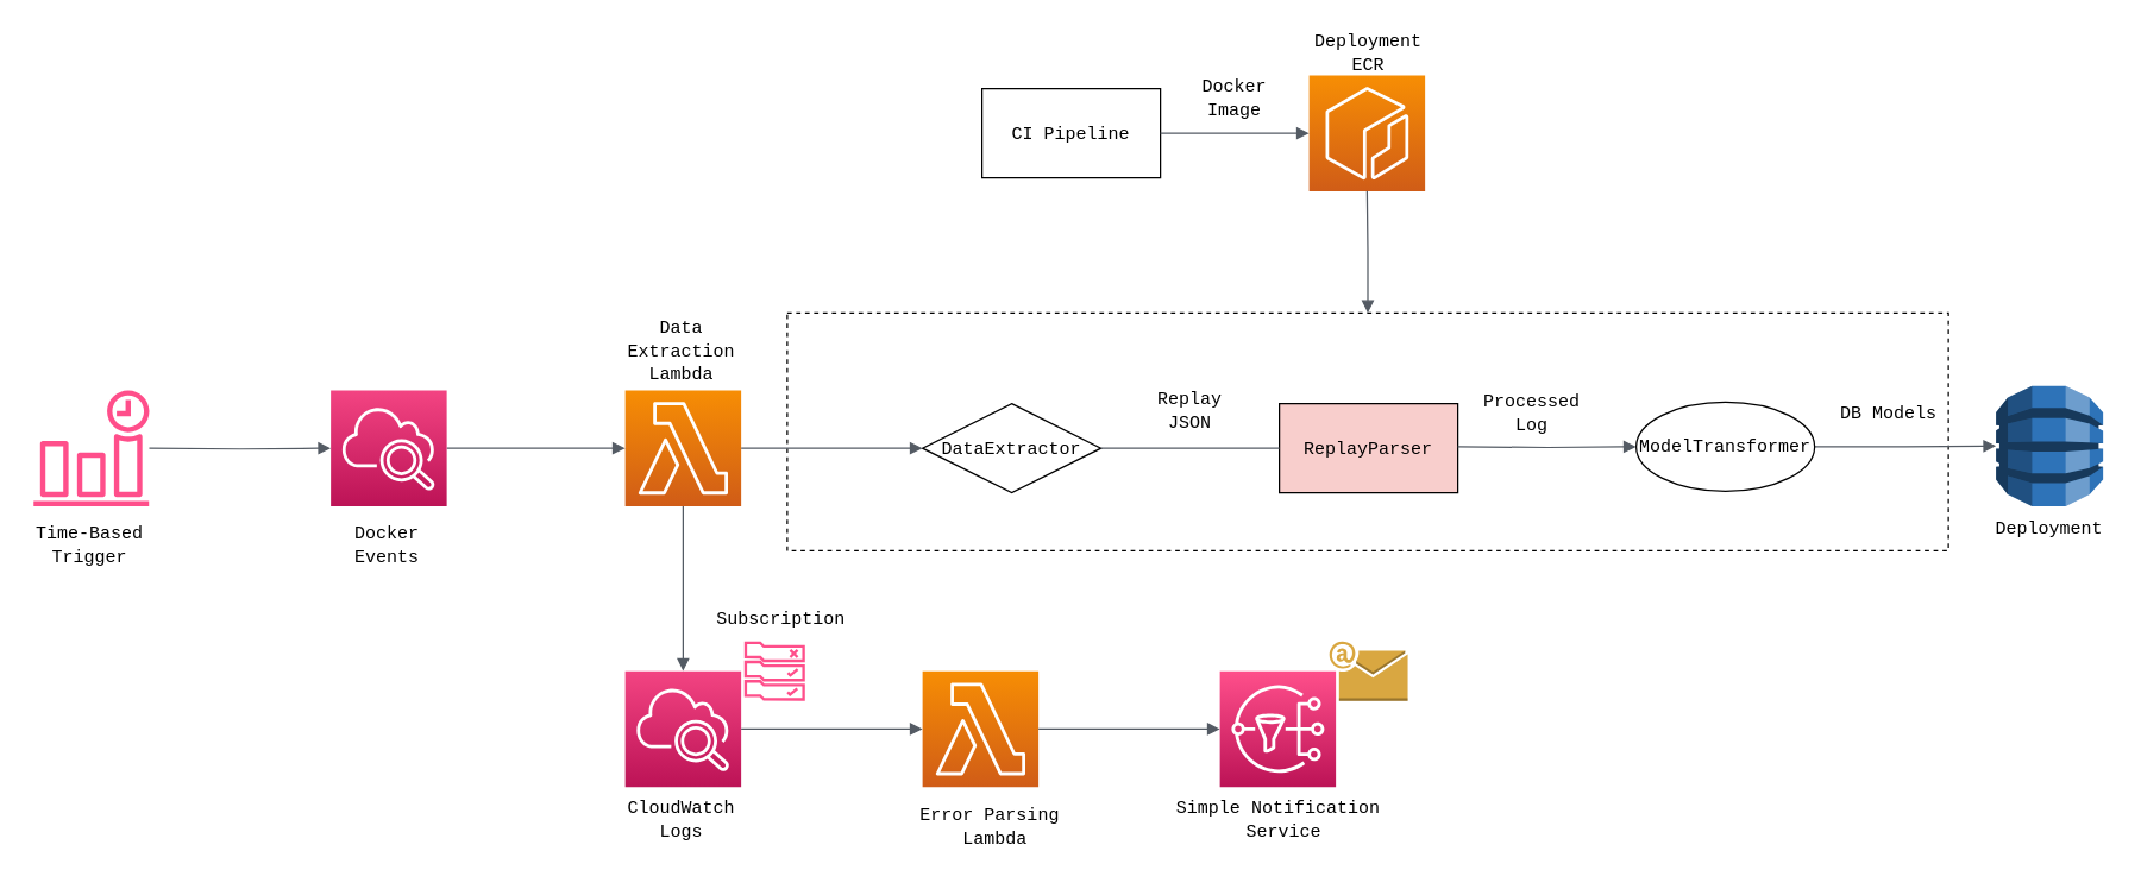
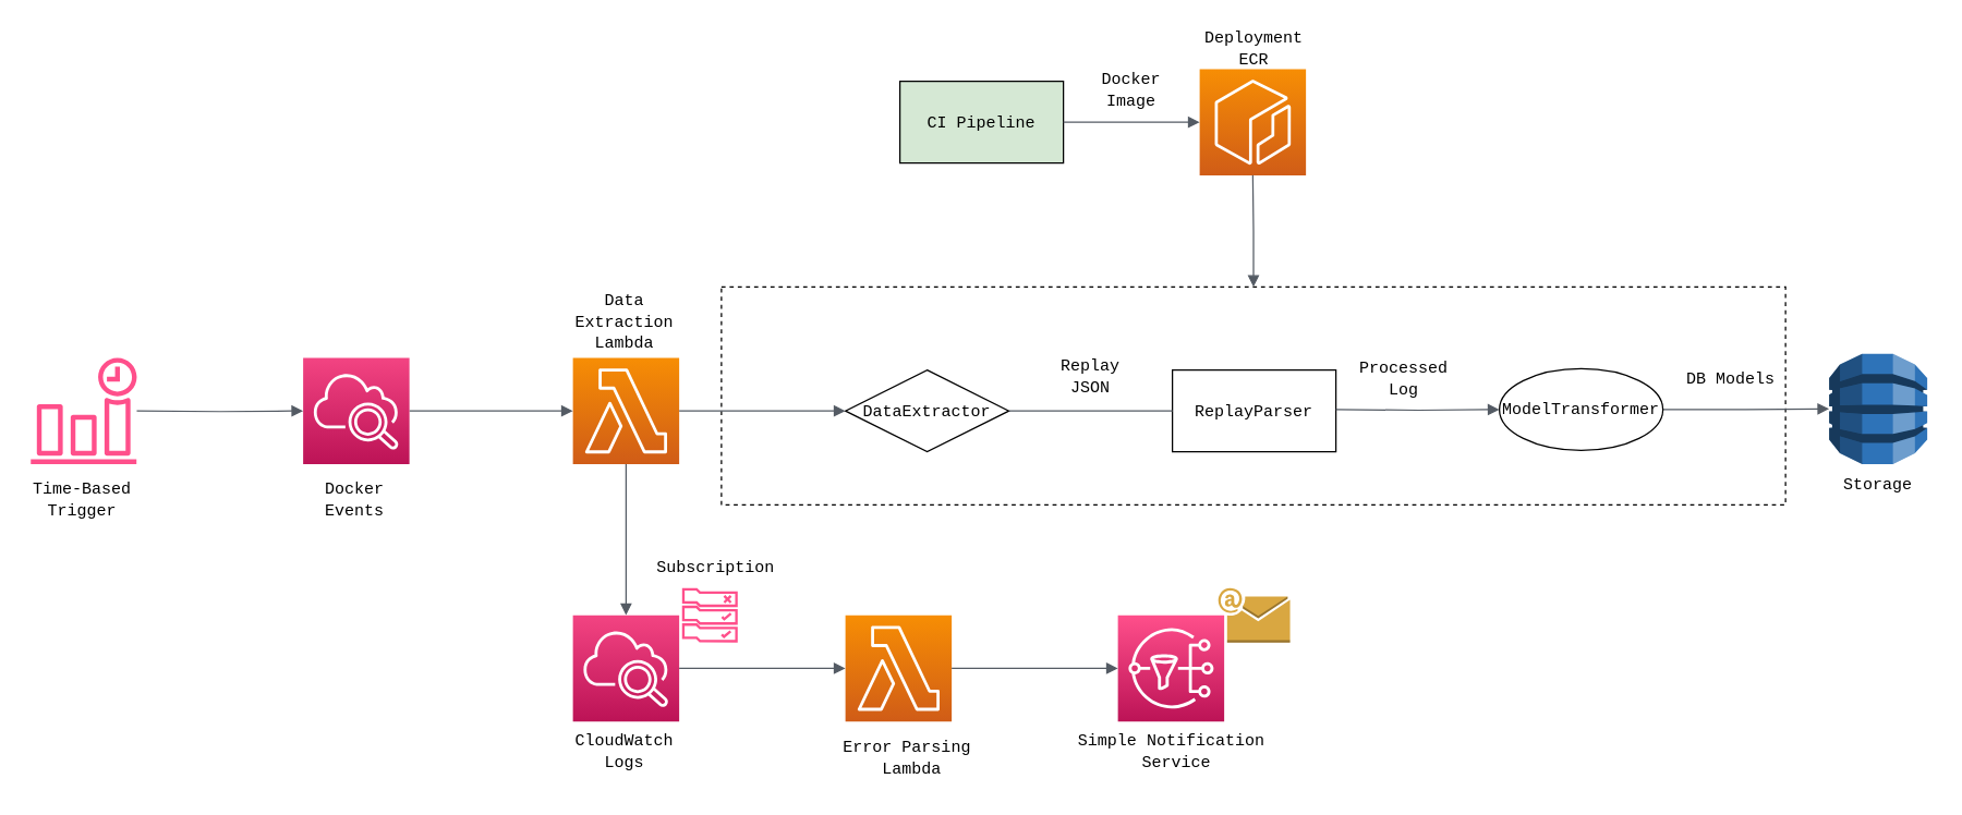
  <mxCell id="0" />
  <mxCell id="1" parent="0" />
  <mxCell id="2" value="" style="rounded=0;whiteSpace=wrap;html=1;dashed=1;fillColor=none;" parent="1" vertex="1"><mxGeometry x="529" y="210" width="781" height="160" as="geometry" /></mxCell>
  <mxCell id="3" value="&lt;font face=&quot;Courier New&quot;&gt;DataExtractor&lt;/font&gt;" style="rhombus;whiteSpace=wrap;html=1;" parent="1" vertex="1"><mxGeometry x="620" y="271" width="120" height="60" as="geometry" /></mxCell>
- <mxCell id="4" value="&lt;font face=&quot;Courier New&quot;&gt;ReplayParser&lt;/font&gt;" style="rounded=0;whiteSpace=wrap;html=1;fillColor=#f8cecc;" parent="1" vertex="1"><mxGeometry x="860" y="271" width="120" height="60" as="geometry" /></mxCell>
+ <mxCell id="4" value="&lt;font face=&quot;Courier New&quot;&gt;ReplayParser&lt;/font&gt;" style="rounded=0;whiteSpace=wrap;html=1;" parent="1" vertex="1"><mxGeometry x="860" y="271" width="120" height="60" as="geometry" /></mxCell>
  <mxCell id="5" value="" style="edgeStyle=orthogonalEdgeStyle;html=1;endArrow=none;elbow=vertical;startArrow=none;endFill=1;strokeColor=#545B64;rounded=0;exitX=1;exitY=0.5;exitDx=0;exitDy=0;entryX=0;entryY=0.5;entryDx=0;entryDy=0;" parent="1" source="3" target="4" edge="1"><mxGeometry width="100" relative="1" as="geometry"><mxPoint x="866" y="370" as="sourcePoint" /><mxPoint x="966" y="370" as="targetPoint" /></mxGeometry></mxCell>
  <mxCell id="6" value="&lt;font face=&quot;Courier New&quot;&gt;Replay JSON&lt;/font&gt;" style="text;html=1;strokeColor=none;fillColor=none;align=center;verticalAlign=middle;whiteSpace=wrap;rounded=0;" parent="1" vertex="1"><mxGeometry x="760" y="261" width="80" height="30" as="geometry" /></mxCell>
  <mxCell id="7" value="&lt;font face=&quot;Courier New&quot;&gt;Processed Log&lt;/font&gt;" style="text;html=1;strokeColor=none;fillColor=none;align=center;verticalAlign=middle;whiteSpace=wrap;rounded=0;" parent="1" vertex="1"><mxGeometry x="990" y="262" width="80" height="30" as="geometry" /></mxCell>
  <mxCell id="8" value="" style="sketch=0;points=[[0,0,0],[0.25,0,0],[0.5,0,0],[0.75,0,0],[1,0,0],[0,1,0],[0.25,1,0],[0.5,1,0],[0.75,1,0],[1,1,0],[0,0.25,0],[0,0.5,0],[0,0.75,0],[1,0.25,0],[1,0.5,0],[1,0.75,0]];outlineConnect=0;fontColor=#232F3E;gradientColor=#F78E04;gradientDirection=north;fillColor=#D05C17;strokeColor=#ffffff;dashed=0;verticalLabelPosition=bottom;verticalAlign=top;align=center;html=1;fontSize=12;fontStyle=0;aspect=fixed;shape=mxgraph.aws4.resourceIcon;resIcon=mxgraph.aws4.lambda;" parent="1" vertex="1"><mxGeometry x="420" y="262" width="78" height="78" as="geometry" /></mxCell>
  <mxCell id="9" value="" style="sketch=0;points=[[0,0,0],[0.25,0,0],[0.5,0,0],[0.75,0,0],[1,0,0],[0,1,0],[0.25,1,0],[0.5,1,0],[0.75,1,0],[1,1,0],[0,0.25,0],[0,0.5,0],[0,0.75,0],[1,0.25,0],[1,0.5,0],[1,0.75,0]];points=[[0,0,0],[0.25,0,0],[0.5,0,0],[0.75,0,0],[1,0,0],[0,1,0],[0.25,1,0],[0.5,1,0],[0.75,1,0],[1,1,0],[0,0.25,0],[0,0.5,0],[0,0.75,0],[1,0.25,0],[1,0.5,0],[1,0.75,0]];outlineConnect=0;fontColor=#232F3E;gradientColor=#F34482;gradientDirection=north;fillColor=#BC1356;strokeColor=#ffffff;dashed=0;verticalLabelPosition=bottom;verticalAlign=top;align=center;html=1;fontSize=12;fontStyle=0;aspect=fixed;shape=mxgraph.aws4.resourceIcon;resIcon=mxgraph.aws4.cloudwatch_2;" parent="1" vertex="1"><mxGeometry x="420" y="451" width="78" height="78" as="geometry" /></mxCell>
  <mxCell id="10" value="" style="sketch=0;outlineConnect=0;fontColor=#232F3E;gradientColor=none;fillColor=#FF4F8B;strokeColor=none;dashed=0;verticalLabelPosition=bottom;verticalAlign=top;align=center;html=1;fontSize=12;fontStyle=0;aspect=fixed;pointerEvents=1;shape=mxgraph.aws4.event_time_based;" parent="1" vertex="1"><mxGeometry x="22" y="262" width="78" height="78" as="geometry" /></mxCell>
  <mxCell id="11" value="" style="edgeStyle=orthogonalEdgeStyle;html=1;endArrow=none;elbow=vertical;startArrow=block;startFill=1;strokeColor=#545B64;rounded=0;exitX=0;exitY=0.5;exitDx=0;exitDy=0;exitPerimeter=0;" parent="1" target="10" edge="1"><mxGeometry width="100" relative="1" as="geometry"><mxPoint x="222" y="301" as="sourcePoint" /><mxPoint x="152" y="301" as="targetPoint" /></mxGeometry></mxCell>
  <mxCell id="12" value="" style="edgeStyle=orthogonalEdgeStyle;html=1;endArrow=none;elbow=vertical;startArrow=block;startFill=1;strokeColor=#545B64;rounded=0;exitX=0;exitY=0.5;exitDx=0;exitDy=0;exitPerimeter=0;entryX=1;entryY=0.5;entryDx=0;entryDy=0;entryPerimeter=0;" parent="1" source="8" edge="1"><mxGeometry width="100" relative="1" as="geometry"><mxPoint x="270" y="311" as="sourcePoint" /><mxPoint y="301" as="targetPoint" x="300" /></mxGeometry></mxCell>
  <mxCell id="13" value="&lt;font face=&quot;Courier New&quot;&gt;CloudWatch Logs&lt;/font&gt;" style="text;html=1;strokeColor=none;fillColor=none;align=center;verticalAlign=middle;whiteSpace=wrap;rounded=0;" parent="1" vertex="1"><mxGeometry x="418" y="536" width="80" height="30" as="geometry" /></mxCell>
  <mxCell id="14" value="" style="sketch=0;outlineConnect=0;fontColor=#232F3E;gradientColor=none;fillColor=#FF4F8B;strokeColor=none;dashed=0;verticalLabelPosition=bottom;verticalAlign=top;align=center;html=1;fontSize=12;fontStyle=0;aspect=fixed;pointerEvents=1;shape=mxgraph.aws4.rule_2;" parent="1" vertex="1"><mxGeometry x="500" y="431" width="41.05" height="40" as="geometry" /></mxCell>
  <mxCell id="15" value="" style="sketch=0;points=[[0,0,0],[0.25,0,0],[0.5,0,0],[0.75,0,0],[1,0,0],[0,1,0],[0.25,1,0],[0.5,1,0],[0.75,1,0],[1,1,0],[0,0.25,0],[0,0.5,0],[0,0.75,0],[1,0.25,0],[1,0.5,0],[1,0.75,0]];outlineConnect=0;fontColor=#232F3E;gradientColor=#F78E04;gradientDirection=north;fillColor=#D05C17;strokeColor=#ffffff;dashed=0;verticalLabelPosition=bottom;verticalAlign=top;align=center;html=1;fontSize=12;fontStyle=0;aspect=fixed;shape=mxgraph.aws4.resourceIcon;resIcon=mxgraph.aws4.lambda;" parent="1" vertex="1"><mxGeometry x="620" y="451" width="78" height="78" as="geometry" /></mxCell>
  <mxCell id="16" value="" style="edgeStyle=orthogonalEdgeStyle;html=1;endArrow=none;elbow=vertical;startArrow=block;startFill=1;strokeColor=#545B64;rounded=0;exitX=0;exitY=0.5;exitDx=0;exitDy=0;exitPerimeter=0;entryX=1;entryY=0.5;entryDx=0;entryDy=0;entryPerimeter=0;" parent="1" source="15" target="9" edge="1"><mxGeometry width="100" relative="1" as="geometry"><mxPoint x="811" y="461" as="sourcePoint" /><mxPoint x="810" y="391" as="targetPoint" /></mxGeometry></mxCell>
  <mxCell id="17" value="" style="edgeStyle=orthogonalEdgeStyle;html=1;endArrow=none;elbow=vertical;startArrow=block;startFill=1;strokeColor=#545B64;rounded=0;exitX=0.5;exitY=0;exitDx=0;exitDy=0;exitPerimeter=0;entryX=0.5;entryY=1;entryDx=0;entryDy=0;entryPerimeter=0;" parent="1" source="9" target="8" edge="1"><mxGeometry width="100" relative="1" as="geometry"><mxPoint x="830" y="500" as="sourcePoint" /><mxPoint x="659" y="371" as="targetPoint" /></mxGeometry></mxCell>
  <mxCell id="18" value="&lt;font face=&quot;Courier New&quot;&gt;Error Parsing&lt;br&gt;&amp;nbsp;Lambda&lt;/font&gt;" style="text;html=1;align=center;verticalAlign=middle;resizable=0;points=[];autosize=1;strokeColor=none;fillColor=none;" parent="1" vertex="1"><mxGeometry x="610" y="536" width="110" height="40" as="geometry" /></mxCell>
  <mxCell id="19" value="" style="sketch=0;points=[[0,0,0],[0.25,0,0],[0.5,0,0],[0.75,0,0],[1,0,0],[0,1,0],[0.25,1,0],[0.5,1,0],[0.75,1,0],[1,1,0],[0,0.25,0],[0,0.5,0],[0,0.75,0],[1,0.25,0],[1,0.5,0],[1,0.75,0]];outlineConnect=0;fontColor=#232F3E;gradientColor=#FF4F8B;gradientDirection=north;fillColor=#BC1356;strokeColor=#ffffff;dashed=0;verticalLabelPosition=bottom;verticalAlign=top;align=center;html=1;fontSize=12;fontStyle=0;aspect=fixed;shape=mxgraph.aws4.resourceIcon;resIcon=mxgraph.aws4.sns;" parent="1" vertex="1"><mxGeometry x="820" y="451" width="78" height="78" as="geometry" /></mxCell>
  <mxCell id="20" value="" style="edgeStyle=orthogonalEdgeStyle;html=1;endArrow=none;elbow=vertical;startArrow=block;startFill=1;strokeColor=#545B64;rounded=0;exitX=0;exitY=0.5;exitDx=0;exitDy=0;exitPerimeter=0;entryX=1;entryY=0.5;entryDx=0;entryDy=0;entryPerimeter=0;" parent="1" source="19" target="15" edge="1"><mxGeometry width="100" relative="1" as="geometry"><mxPoint x="830" y="500" as="sourcePoint" /><mxPoint x="708" y="500" as="targetPoint" /></mxGeometry></mxCell>
  <mxCell id="21" value="&lt;font face=&quot;Courier New&quot;&gt;Simple Notification&lt;br&gt;&amp;nbsp;Service&lt;/font&gt;" style="text;html=1;align=center;verticalAlign=middle;resizable=0;points=[];autosize=1;strokeColor=none;fillColor=none;" parent="1" vertex="1"><mxGeometry x="784" y="531" width="150" height="40" as="geometry" /></mxCell>
  <mxCell id="22" value="" style="outlineConnect=0;dashed=0;verticalLabelPosition=bottom;verticalAlign=top;align=center;html=1;shape=mxgraph.aws3.email;fillColor=#D9A741;gradientColor=none;" parent="1" vertex="1"><mxGeometry x="893.66" y="431" width="52.68" height="40" as="geometry" /></mxCell>
  <mxCell id="23" value="&lt;font face=&quot;Courier New&quot;&gt;Subscription&lt;/font&gt;" style="text;html=1;strokeColor=none;fillColor=none;align=center;verticalAlign=middle;whiteSpace=wrap;rounded=0;" parent="1" vertex="1"><mxGeometry x="490" y="401" width="70" height="30" as="geometry" /></mxCell>
  <mxCell id="24" value="&lt;font face=&quot;Courier New&quot;&gt;Time-Based Trigger&lt;/font&gt;" style="text;html=1;strokeColor=none;fillColor=none;align=center;verticalAlign=middle;whiteSpace=wrap;rounded=0;" parent="1" vertex="1"><mxGeometry x="20" y="351" width="80" height="30" as="geometry" /></mxCell>
  <mxCell id="25" value="&lt;font face=&quot;Courier New&quot;&gt;Docker Events&lt;/font&gt;" style="text;html=1;strokeColor=none;fillColor=none;align=center;verticalAlign=middle;whiteSpace=wrap;rounded=0;" parent="1" vertex="1"><mxGeometry x="220" y="351" width="80" height="30" as="geometry" /></mxCell>
  <mxCell id="26" value="&lt;font face=&quot;Courier New&quot;&gt;Data Extraction Lambda&lt;/font&gt;" style="text;html=1;strokeColor=none;fillColor=none;align=center;verticalAlign=middle;whiteSpace=wrap;rounded=0;" parent="1" vertex="1"><mxGeometry x="418" y="221" width="80" height="30" as="geometry" /></mxCell>
- <mxCell id="27" value="&lt;font face=&quot;Courier New&quot;&gt;Deployment&lt;/font&gt;" style="text;html=1;strokeColor=none;fillColor=none;align=center;verticalAlign=middle;whiteSpace=wrap;rounded=0;" parent="1" vertex="1"><mxGeometry x="1338" y="340" width="80" height="30" as="geometry" /></mxCell>
+ <mxCell id="27" value="&lt;font face=&quot;Courier New&quot;&gt;Storage&lt;/font&gt;" style="text;html=1;strokeColor=none;fillColor=none;align=center;verticalAlign=middle;whiteSpace=wrap;rounded=0;" parent="1" vertex="1"><mxGeometry x="1338" y="340" width="80" height="30" as="geometry" /></mxCell>
  <mxCell id="28" value="" style="sketch=0;points=[[0,0,0],[0.25,0,0],[0.5,0,0],[0.75,0,0],[1,0,0],[0,1,0],[0.25,1,0],[0.5,1,0],[0.75,1,0],[1,1,0],[0,0.25,0],[0,0.5,0],[0,0.75,0],[1,0.25,0],[1,0.5,0],[1,0.75,0]];points=[[0,0,0],[0.25,0,0],[0.5,0,0],[0.75,0,0],[1,0,0],[0,1,0],[0.25,1,0],[0.5,1,0],[0.75,1,0],[1,1,0],[0,0.25,0],[0,0.5,0],[0,0.75,0],[1,0.25,0],[1,0.5,0],[1,0.75,0]];outlineConnect=0;fontColor=#232F3E;gradientColor=#F34482;gradientDirection=north;fillColor=#BC1356;strokeColor=#ffffff;dashed=0;verticalLabelPosition=bottom;verticalAlign=top;align=center;html=1;fontSize=12;fontStyle=0;aspect=fixed;shape=mxgraph.aws4.resourceIcon;resIcon=mxgraph.aws4.cloudwatch_2;" parent="1" vertex="1"><mxGeometry x="222" y="262" width="78" height="78" as="geometry" /></mxCell>
  <mxCell id="29" value="" style="sketch=0;points=[[0,0,0],[0.25,0,0],[0.5,0,0],[0.75,0,0],[1,0,0],[0,1,0],[0.25,1,0],[0.5,1,0],[0.75,1,0],[1,1,0],[0,0.25,0],[0,0.5,0],[0,0.75,0],[1,0.25,0],[1,0.5,0],[1,0.75,0]];outlineConnect=0;fontColor=#232F3E;gradientColor=#F78E04;gradientDirection=north;fillColor=#D05C17;strokeColor=#ffffff;dashed=0;verticalLabelPosition=bottom;verticalAlign=top;align=center;html=1;fontSize=12;fontStyle=0;aspect=fixed;shape=mxgraph.aws4.resourceIcon;resIcon=mxgraph.aws4.ecr;" parent="1" vertex="1"><mxGeometry x="880" y="50" width="78" height="78" as="geometry" /></mxCell>
- <mxCell id="30" value="&lt;font face=&quot;Courier New&quot;&gt;CI Pipeline&lt;/font&gt;" style="rounded=0;whiteSpace=wrap;html=1;" parent="1" vertex="1"><mxGeometry x="660" y="59" width="120" height="60" as="geometry" /></mxCell>
+ <mxCell id="30" value="&lt;font face=&quot;Courier New&quot;&gt;CI Pipeline&lt;/font&gt;" style="rounded=0;whiteSpace=wrap;html=1;fillColor=#d5e8d4;" parent="1" vertex="1"><mxGeometry x="660" y="59" width="120" height="60" as="geometry" /></mxCell>
  <mxCell id="31" value="" style="edgeStyle=orthogonalEdgeStyle;html=1;endArrow=none;elbow=vertical;startArrow=block;startFill=1;strokeColor=#545B64;rounded=0;exitX=0;exitY=0.5;exitDx=0;exitDy=0;exitPerimeter=0;entryX=1;entryY=0.5;entryDx=0;entryDy=0;" parent="1" source="29" target="30" edge="1"><mxGeometry width="100" relative="1" as="geometry"><mxPoint x="690" y="310" as="sourcePoint" /><mxPoint x="780" y="89" as="targetPoint" /></mxGeometry></mxCell>
  <mxCell id="32" value="" style="edgeStyle=orthogonalEdgeStyle;html=1;endArrow=none;elbow=vertical;startArrow=block;startFill=1;strokeColor=#545B64;rounded=0;entryX=0.5;entryY=1;entryDx=0;entryDy=0;entryPerimeter=0;exitX=0.5;exitY=0;exitDx=0;exitDy=0;" parent="1" source="2" target="29" edge="1"><mxGeometry width="100" relative="1" as="geometry"><mxPoint x="999" y="410" as="sourcePoint" /><mxPoint x="1009" y="580" as="targetPoint" /></mxGeometry></mxCell>
  <mxCell id="33" value="&lt;font face=&quot;Courier New&quot;&gt;Deployment ECR&lt;/font&gt;" style="text;html=1;strokeColor=none;fillColor=none;align=center;verticalAlign=middle;whiteSpace=wrap;rounded=0;" parent="1" vertex="1"><mxGeometry x="880" y="20" width="80" height="30" as="geometry" /></mxCell>
  <mxCell id="34" value="&lt;font face=&quot;Courier New&quot;&gt;Docker Image&lt;/font&gt;" style="text;html=1;strokeColor=none;fillColor=none;align=center;verticalAlign=middle;whiteSpace=wrap;rounded=0;" parent="1" vertex="1"><mxGeometry x="790" y="50" width="80" height="30" as="geometry" /></mxCell>
  <mxCell id="35" value="" style="edgeStyle=orthogonalEdgeStyle;html=1;endArrow=none;elbow=vertical;startArrow=block;startFill=1;strokeColor=#545B64;rounded=0;exitX=0;exitY=0.5;exitDx=0;exitDy=0;entryX=1;entryY=0.5;entryDx=0;entryDy=0;entryPerimeter=0;" parent="1" source="3" target="8" edge="1"><mxGeometry width="100" relative="1" as="geometry"><mxPoint x="430" y="311" as="sourcePoint" /><mxPoint x="310" y="311" as="targetPoint" /></mxGeometry></mxCell>
  <mxCell id="36" value="" style="edgeStyle=orthogonalEdgeStyle;html=1;endArrow=block;elbow=vertical;startArrow=none;endFill=1;strokeColor=#545B64;rounded=0;entryX=0;entryY=0.5;entryDx=0;entryDy=0;entryPerimeter=0;" parent="1" source="37" target="40" edge="1"><mxGeometry width="100" relative="1" as="geometry"><mxPoint x="980" y="301" as="sourcePoint" /><mxPoint x="1340" y="300" as="targetPoint" /></mxGeometry></mxCell>
  <mxCell id="37" value="&lt;font face=&quot;Courier New&quot;&gt;ModelTransformer&lt;/font&gt;" style="ellipse;whiteSpace=wrap;html=1;" parent="1" vertex="1"><mxGeometry x="1100" y="270" width="120" height="60" as="geometry" /></mxCell>
  <mxCell id="38" value="" style="edgeStyle=orthogonalEdgeStyle;html=1;endArrow=block;elbow=vertical;startArrow=none;endFill=1;strokeColor=#545B64;rounded=0;entryX=0;entryY=0.5;entryDx=0;entryDy=0;" parent="1" target="37" edge="1"><mxGeometry width="100" relative="1" as="geometry"><mxPoint x="980" y="300" as="sourcePoint" /><mxPoint x="870" y="310" as="targetPoint" /></mxGeometry></mxCell>
  <mxCell id="39" value="&lt;font face=&quot;Courier New&quot;&gt;DB Models&lt;/font&gt;" style="text;html=1;strokeColor=none;fillColor=none;align=center;verticalAlign=middle;whiteSpace=wrap;rounded=0;" parent="1" vertex="1"><mxGeometry x="1230" y="262" width="80" height="30" as="geometry" /></mxCell>
  <mxCell id="40" value="" style="outlineConnect=0;dashed=0;verticalLabelPosition=bottom;verticalAlign=top;align=center;html=1;shape=mxgraph.aws3.dynamo_db;fillColor=#2E73B8;gradientColor=none;" vertex="1" parent="1"><mxGeometry x="1342" y="259" width="72" height="81" as="geometry" /></mxCell>
